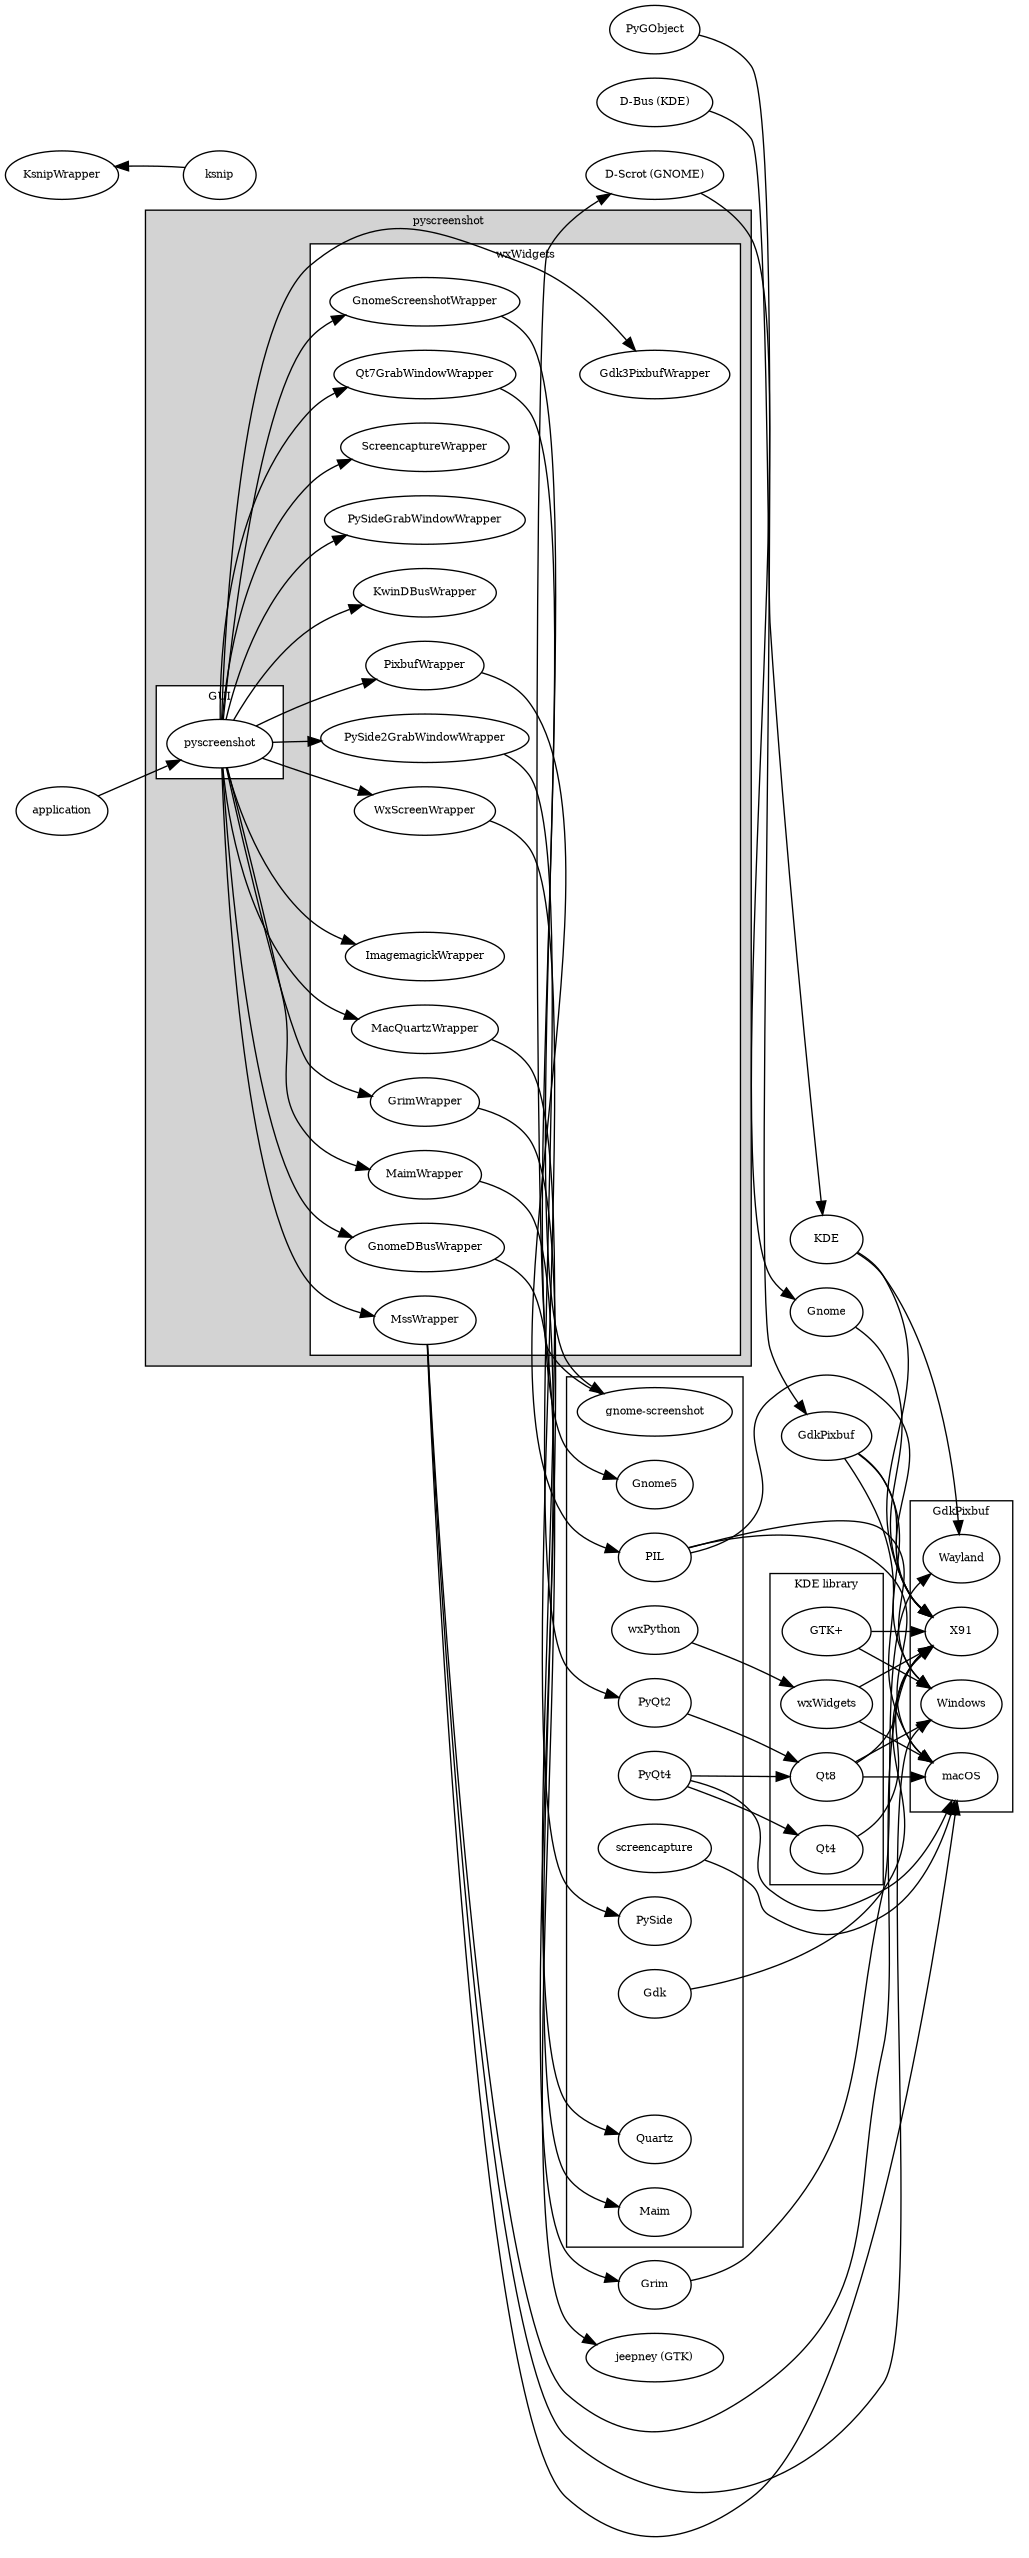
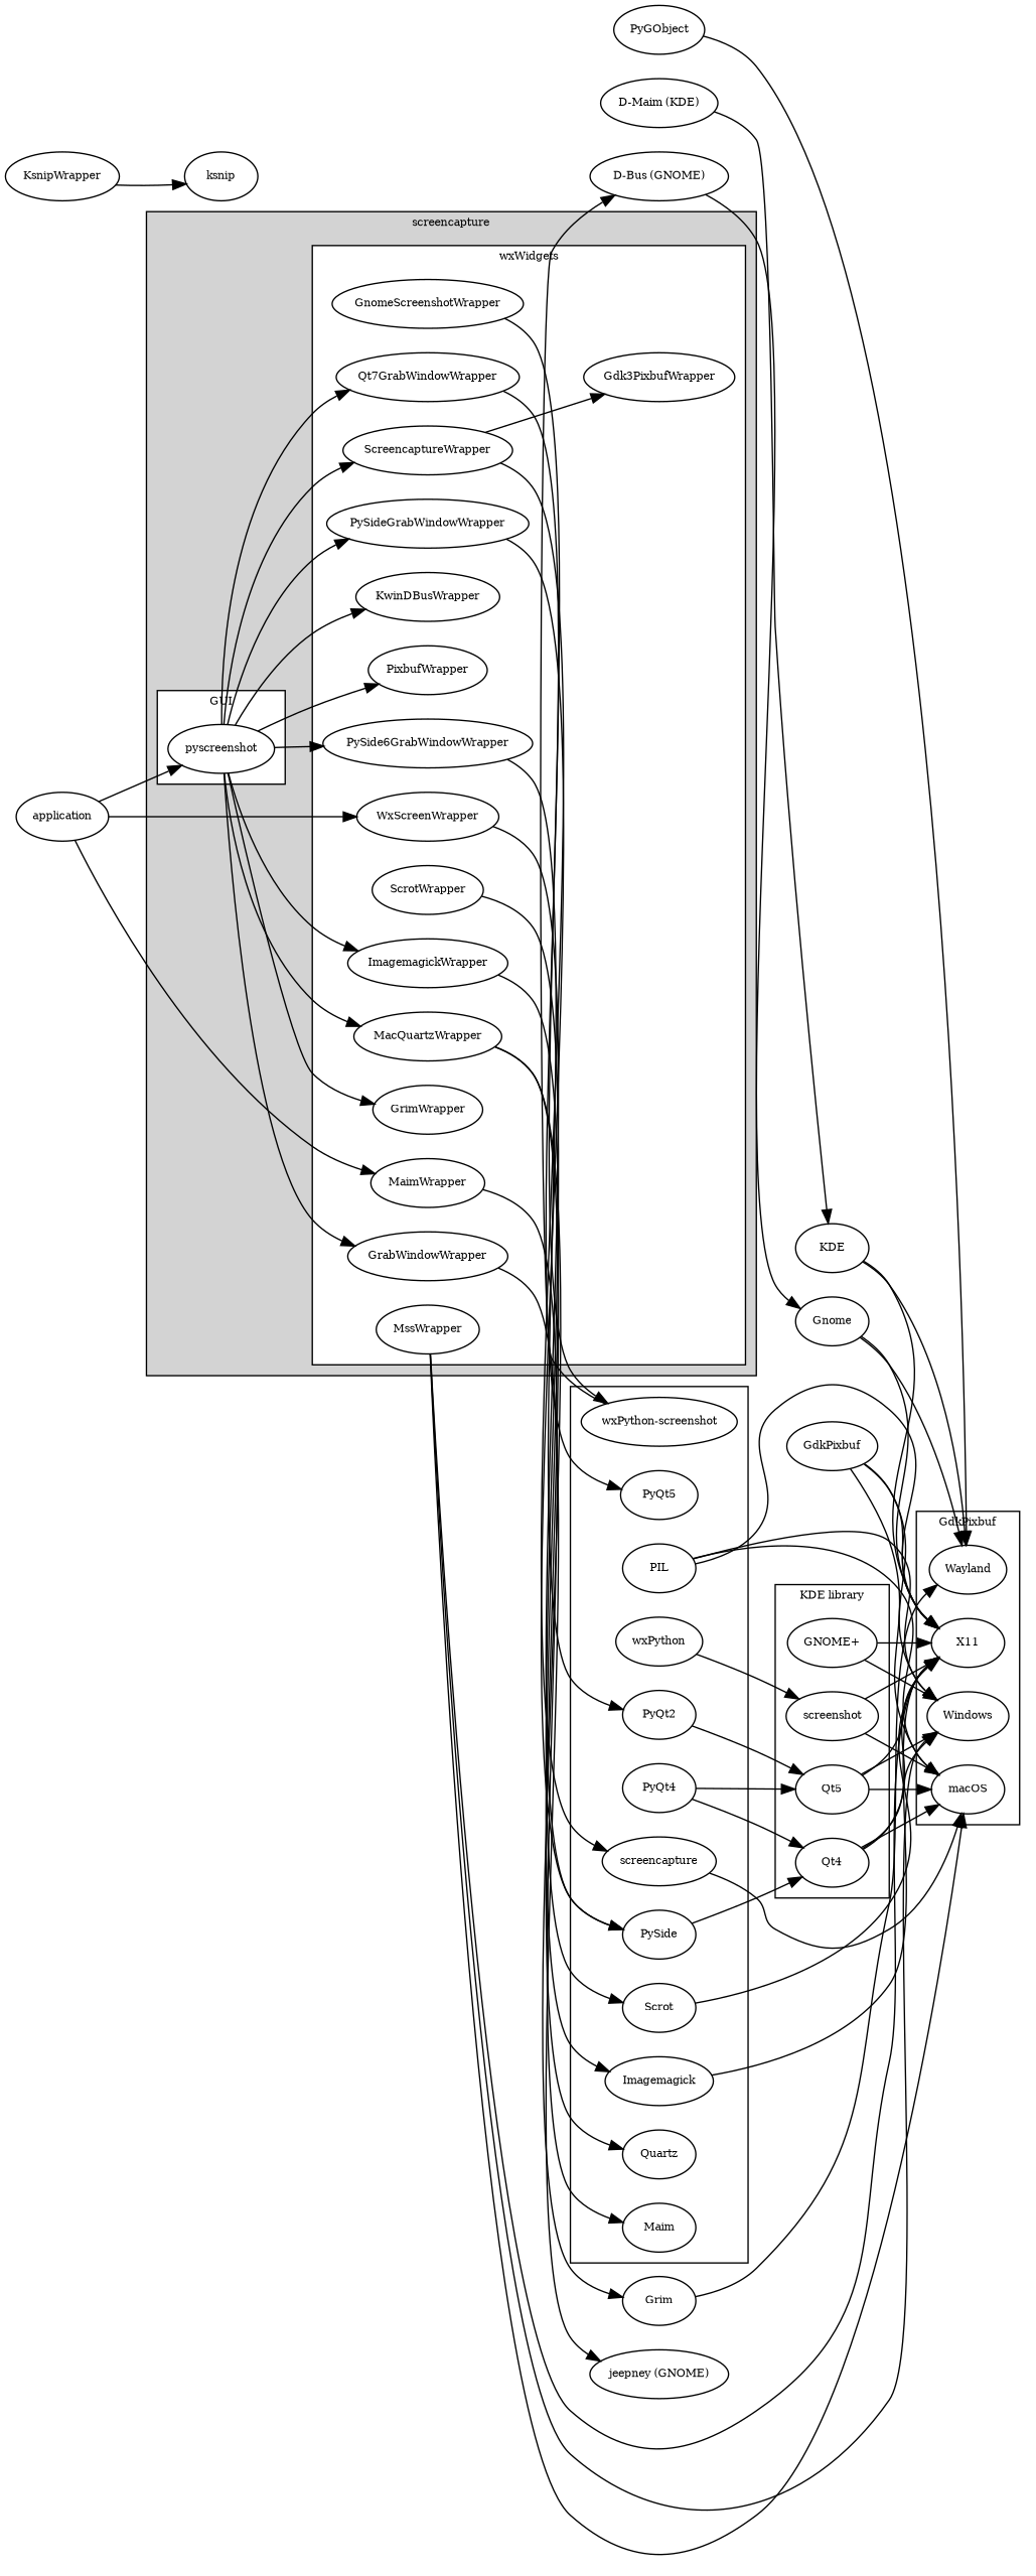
  digraph {
    fontsize=8
    rankdir=LR
    node [fontsize=8]
    pyscreenshot
    n2 [label=Qt7GrabWindowWrapper]
    PySideGrabWindowWrapper
-   PySide2GrabWindowWrapper
+   PySide2GrabWindowWrapper [label=PySide6GrabWindowWrapper]
    n5 [label=PixbufWrapper]
    ImagemagickWrapper
    WxScreenWrapper
+   ScrotWrapper
    MaimWrapper
    MacQuartzWrapper
    ScreencaptureWrapper
    Gdk3PixbufWrapper
    GnomeScreenshotWrapper
-   GnomeDBusWrapper
+   GnomeDBusWrapper [label=GrabWindowWrapper]
    KwinDBusWrapper
    MssWrapper
    GrimWrapper
    PIL
    wxPython
    PyQt4
-   PyQt5 [label=Gnome5]
+   PyQt5
    PySide
    n23 [label=PyQt2]
    screencapture
    Quartz
-   Scrot [label=Gdk]
+   Scrot
    Maim
-   "gnome-screenshot"
+   Imagemagick
+   "gnome-screenshot" [label="wxPython-screenshot"]
    Qt4
-   Qt5 [label=Qt8]
-   wxWidgets
-   "GTK+"
+   Qt5
+   wxWidgets [label=screenshot]
+   "GTK+" [label="GNOME+"]
    Windows
    macOS
-   X11 [label=X91]
+   X11
    Wayland
-   "jeepney (GNOME)" [label="jeepney (GTK)"]
+   "jeepney (GNOME)"
    Grim
-   "D-Bus (GNOME)" [label="D-Scrot (GNOME)"]
+   "D-Bus (GNOME)"
    PyGObject
    GdkPixbuf
    Gnome
    KsnipWrapper
    ksnip
    KDE
-   "D-Bus (KDE)"
+   "D-Bus (KDE)" [label="D-Maim (KDE)"]
    application
    subgraph cluster_1 {
      fillcolor=lightgrey
-     label=pyscreenshot
+     label=screencapture
      style=filled
      subgraph cluster_2 {
        fillcolor=white
        label=GUI
        style=filled
        pyscreenshot
      }
      subgraph cluster_3 {
        fillcolor=white
        label=wxWidgets
        style=filled
        n2
        PySideGrabWindowWrapper
        PySide2GrabWindowWrapper
        n5
        ImagemagickWrapper
        WxScreenWrapper
+       ScrotWrapper
        MaimWrapper
        MacQuartzWrapper
        ScreencaptureWrapper
        Gdk3PixbufWrapper
        GnomeScreenshotWrapper
        GnomeDBusWrapper
        KwinDBusWrapper
        MssWrapper
        GrimWrapper
      }
    }
    subgraph cluster_4 {
      PIL
      wxPython
      PyQt4
      PyQt5
      PySide
      n23
      screencapture
      Quartz
      Scrot
      Maim
+     Imagemagick
      "gnome-screenshot"
    }
    subgraph cluster_5 {
      label="KDE library"
      Qt4
      Qt5
      wxWidgets
      "GTK+"
    }
    subgraph cluster_6 {
      label=GdkPixbuf
      Windows
      macOS
      X11
      Wayland
    }
    pyscreenshot -> n2
    pyscreenshot -> PySideGrabWindowWrapper
    pyscreenshot -> PySide2GrabWindowWrapper
    pyscreenshot -> n5
    pyscreenshot -> ImagemagickWrapper
-   pyscreenshot -> WxScreenWrapper
-   pyscreenshot -> MaimWrapper
+   application -> WxScreenWrapper
+   application -> MaimWrapper
    pyscreenshot -> MacQuartzWrapper
    pyscreenshot -> ScreencaptureWrapper
-   pyscreenshot -> Gdk3PixbufWrapper
-   pyscreenshot -> GnomeScreenshotWrapper
+   ScreencaptureWrapper -> Gdk3PixbufWrapper
    pyscreenshot -> GnomeDBusWrapper
    pyscreenshot -> KwinDBusWrapper
-   pyscreenshot -> MssWrapper
    pyscreenshot -> GrimWrapper
    n2 -> PyQt5
+   PySideGrabWindowWrapper -> PySide
    PySide2GrabWindowWrapper -> n23
-   n5 -> PIL
+   ImagemagickWrapper -> Imagemagick
    WxScreenWrapper -> PySide
+   ScrotWrapper -> Scrot
    MaimWrapper -> Maim
    MacQuartzWrapper -> Quartz
+   ScreencaptureWrapper -> screencapture
    GnomeScreenshotWrapper -> "gnome-screenshot"
    GnomeDBusWrapper -> "jeepney (GNOME)"
    MssWrapper -> Windows
    MssWrapper -> macOS
    MssWrapper -> X11
-   GrimWrapper -> Grim
+   MacQuartzWrapper -> Grim
    PIL -> Windows
    PIL -> macOS
    PIL -> X11
    wxPython -> wxWidgets
    PyQt4 -> Qt4
    PyQt4 -> Qt5
+   PySide -> Qt4
    n23 -> Qt5
    screencapture -> macOS
    Scrot -> X11
+   Imagemagick -> X11
    "gnome-screenshot" -> "D-Bus (GNOME)"
-   PyQt4 -> macOS
+   Qt4 -> Windows
+   Qt4 -> macOS
    Qt4 -> X11
    Qt5 -> Windows
    Qt5 -> macOS
    Qt5 -> X11
    wxWidgets -> macOS
    wxWidgets -> X11
    "GTK+" -> Windows
    "GTK+" -> X11
    Grim -> Wayland
    "D-Bus (GNOME)" -> Gnome
-   PyGObject -> GdkPixbuf
+   PyGObject -> Wayland
    GdkPixbuf -> Windows
    GdkPixbuf -> macOS
    GdkPixbuf -> X11
    Gnome -> X11
-   ksnip -> KsnipWrapper
+   Gnome -> Wayland
+   KsnipWrapper -> ksnip
    KDE -> X11
    KDE -> Wayland
    "D-Bus (KDE)" -> KDE
    application -> pyscreenshot
  }
